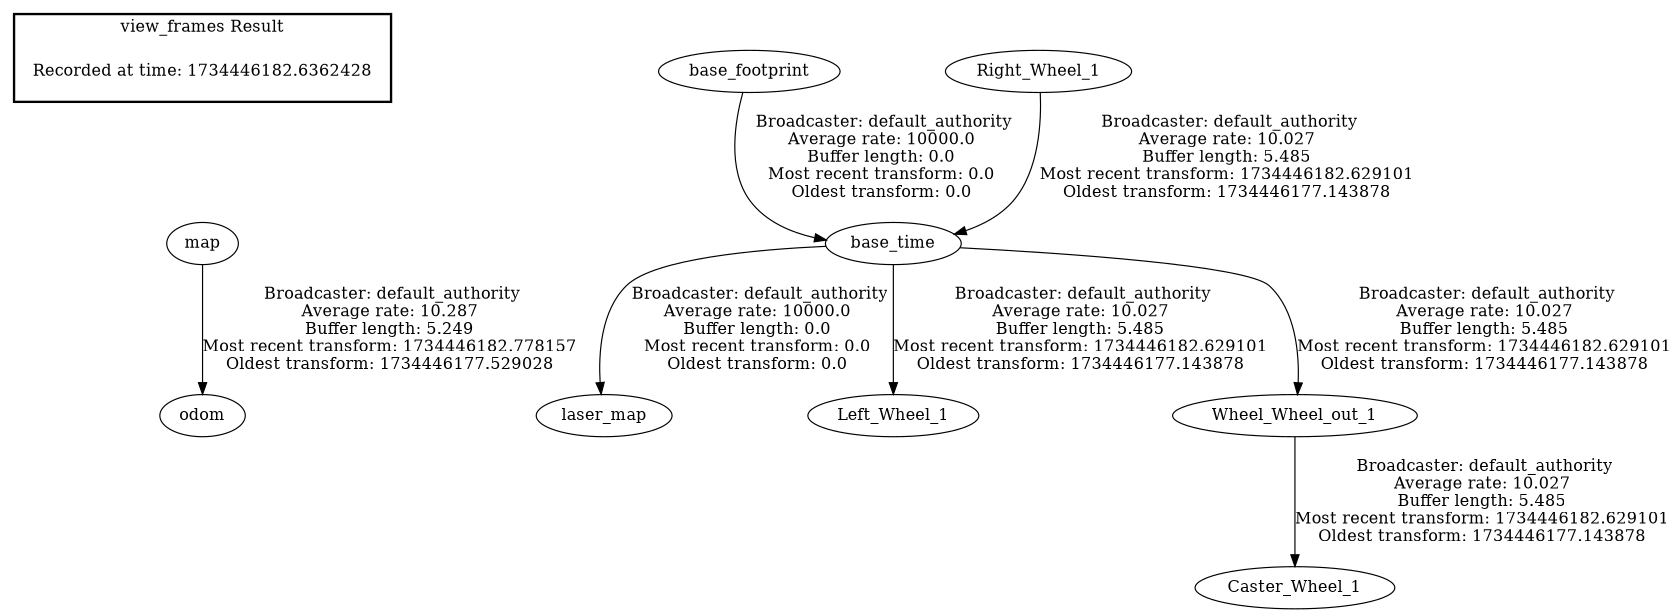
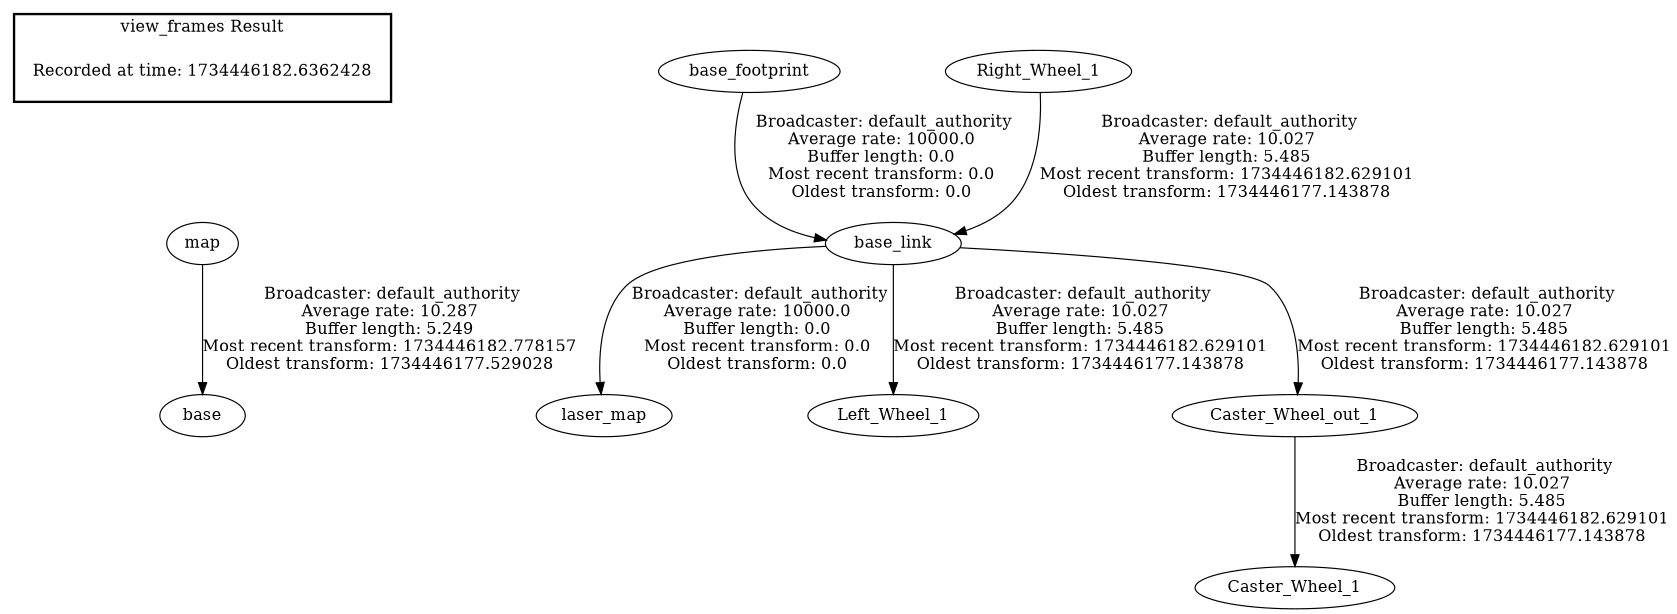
  digraph {
    n1 [label="Recorded at time: 1734446182.6362428" shape=plaintext]
    map
    base_footprint
-   base_link [label=base_time]
+   base_link
    n5 [label=laser_map]
    Left_Wheel_1
-   Caster_Wheel_out_1 [label=Wheel_Wheel_out_1]
-   odom
+   Caster_Wheel_out_1
+   odom [label=base]
    Right_Wheel_1
    Caster_Wheel_1
    subgraph cluster_1 {
      color=black
      label="view_frames Result"
      style=bold
      n1
    }
    n1 -> map [style=invis]
    map -> odom [label=" Broadcaster: default_authority\nAverage rate: 10.287\nBuffer length: 5.249\nMost recent transform: 1734446182.778157\nOldest transform: 1734446177.529028\n"]
    base_footprint -> base_link [label=" Broadcaster: default_authority\nAverage rate: 10000.0\nBuffer length: 0.0\nMost recent transform: 0.0\nOldest transform: 0.0\n"]
    base_link -> n5 [label=" Broadcaster: default_authority\nAverage rate: 10000.0\nBuffer length: 0.0\nMost recent transform: 0.0\nOldest transform: 0.0\n"]
    base_link -> Left_Wheel_1 [label=" Broadcaster: default_authority\nAverage rate: 10.027\nBuffer length: 5.485\nMost recent transform: 1734446182.629101\nOldest transform: 1734446177.143878\n"]
    base_link -> Caster_Wheel_out_1 [label=" Broadcaster: default_authority\nAverage rate: 10.027\nBuffer length: 5.485\nMost recent transform: 1734446182.629101\nOldest transform: 1734446177.143878\n"]
    Caster_Wheel_out_1 -> Caster_Wheel_1 [label=" Broadcaster: default_authority\nAverage rate: 10.027\nBuffer length: 5.485\nMost recent transform: 1734446182.629101\nOldest transform: 1734446177.143878\n"]
    Right_Wheel_1 -> base_link [label=" Broadcaster: default_authority\nAverage rate: 10.027\nBuffer length: 5.485\nMost recent transform: 1734446182.629101\nOldest transform: 1734446177.143878\n"]
  }
